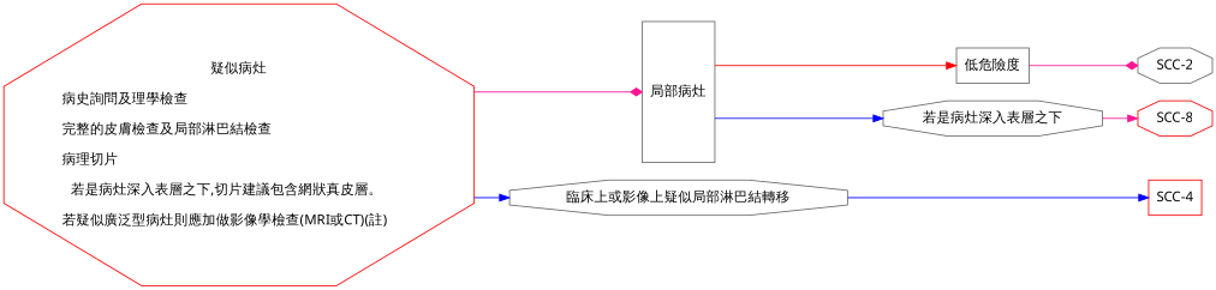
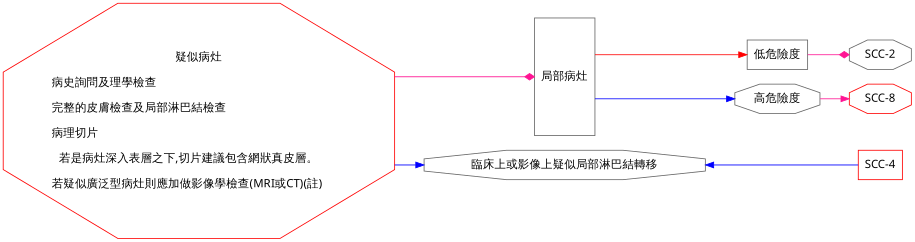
  digraph {
    fontname="Noto Sans"
    rankdir=LR
    splines=ortho
    node [color=gray40 fontname="Noto Sans" shape=octagon]
    edge [arrowhead=normal color=blue fontname="Noto Sans"]
    n1 [height=2 label="局部病灶" shape=box]
    n2 [label="臨床上或影像上疑似局部淋巴結轉移"]
    n3 [label="SCC-2"]
    n4 [color=red label="SCC-8"]
    n5 [color=red label="SCC-4" shape=box]
    n6 [label="低危險度" shape=box]
-   n7 [label="若是病灶深入表層之下"]
+   n7 [label="高危險度"]
    n8 [color=red height=4 label="疑似病灶\n\n病史詢問及理學檢查\l\n完整的皮膚檢查及局部淋巴結檢查\l\n病理切片\l\n  若是病灶深入表層之下,切片建議包含網狀真皮層。\l\n若疑似廣泛型病灶則應加做影像學檢查(MRI或CT)(註)\l"]
    subgraph sub_1 {
      rank=same
      n1
      n2
    }
    subgraph sub_2 {
      rank=same
      n3
      n4
      n5
    }
    n1 -> n6 [color=red]
    n1 -> n7
-   n2 -> n5
+   n5 -> n2
    n6 -> n3 [arrowhead=diamond color=deeppink]
    n7 -> n4 [color=deeppink]
    n8 -> n1 [arrowhead=diamond color=deeppink]
    n8 -> n2
  }
